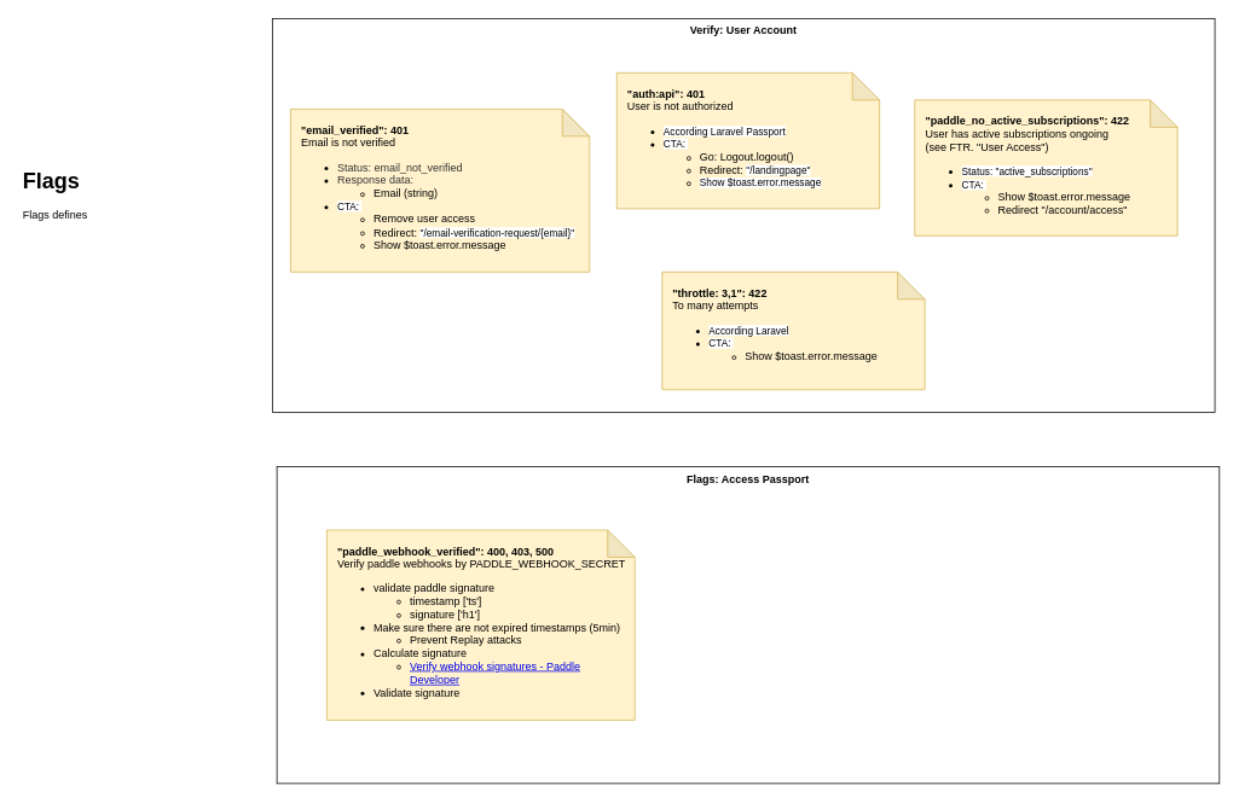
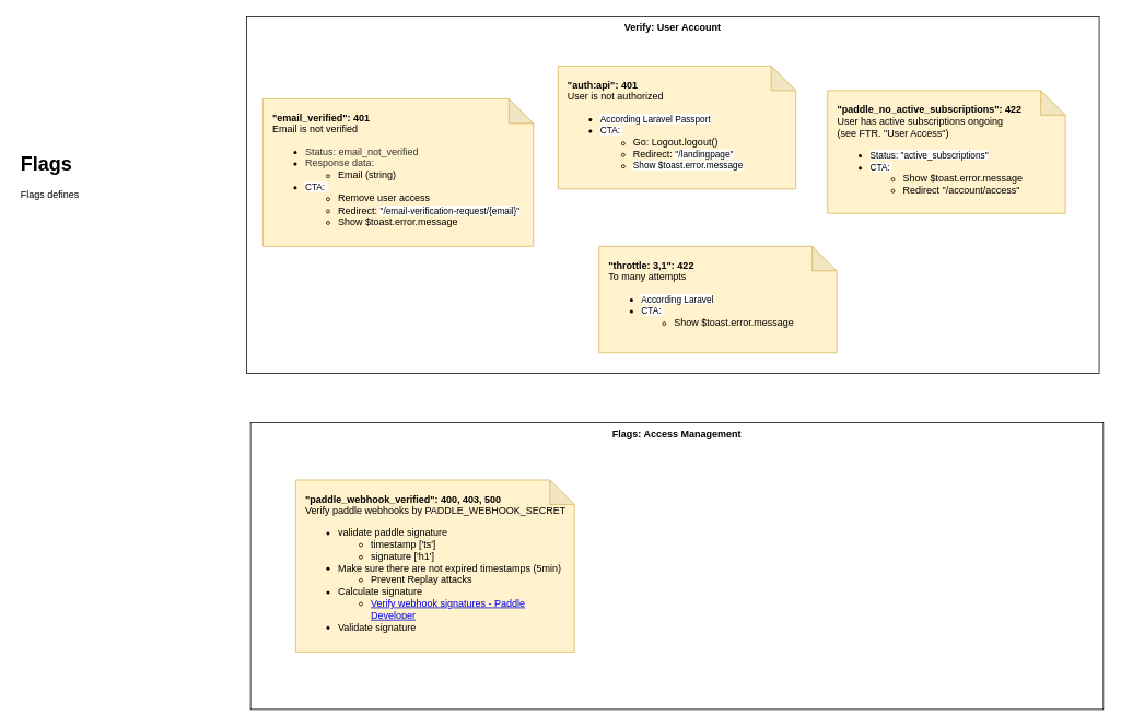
  <mxCell id="0" />
  <mxCell id="1" parent="0" />
  <mxCell id="2" value="Verify: User Account" style="rounded=0;whiteSpace=wrap;html=1;verticalAlign=top;fontStyle=1" parent="1" vertex="1"><mxGeometry x="300" y="20" width="1040" height="435" as="geometry" /></mxCell>
  <mxCell id="3" value="&lt;b&gt;&quot;email_verified&quot;: 401&lt;/b&gt;&lt;br&gt;Email is not verified&lt;br&gt;&lt;ul&gt;&lt;li&gt;&lt;span style=&quot;color: rgb(51, 51, 51);&quot;&gt;Status: email_not_verified&lt;/span&gt;&lt;/li&gt;&lt;li&gt;&lt;span style=&quot;color: rgb(51, 51, 51);&quot;&gt;Response data:&amp;nbsp;&lt;/span&gt;&lt;/li&gt;&lt;ul&gt;&lt;li&gt;Email (string)&lt;/li&gt;&lt;/ul&gt;&lt;li&gt;&lt;span style=&quot;background-color: rgb(255, 255, 255); font-size: 11px;&quot;&gt;CTA:&amp;nbsp;&lt;/span&gt;&lt;br&gt;&lt;/li&gt;&lt;ul&gt;&lt;li&gt;Remove user access&lt;/li&gt;&lt;li style=&quot;border-color: var(--border-color);&quot;&gt;Redirect:&amp;nbsp;&lt;span style=&quot;border-color: var(--border-color); font-size: 11px; background-color: rgb(255, 255, 255);&quot;&gt;&quot;/email-verification-request/{email}&quot;&lt;/span&gt;&lt;/li&gt;&lt;li style=&quot;border-color: var(--border-color);&quot;&gt;Show $toast.error.message&lt;/li&gt;&lt;/ul&gt;&lt;/ul&gt;" style="shape=note;whiteSpace=wrap;html=1;backgroundOutline=1;darkOpacity=0.05;align=left;verticalAlign=top;spacing=12;fillColor=#fff2cc;strokeColor=#d6b656;" parent="1" vertex="1"><mxGeometry x="320" y="120" width="330" height="180" as="geometry" /></mxCell>
  <mxCell id="4" value="&lt;b&gt;&quot;auth:api&quot;: 401&lt;/b&gt;&lt;br&gt;User is not authorized&lt;br style=&quot;border-color: var(--border-color); color: rgb(51, 51, 51);&quot;&gt;&lt;ul&gt;&lt;li&gt;&lt;span style=&quot;background-color: rgb(255, 255, 255); font-size: 11px;&quot;&gt;According Laravel Passport&lt;/span&gt;&lt;/li&gt;&lt;li&gt;&lt;span style=&quot;background-color: rgb(255, 255, 255); font-size: 11px;&quot;&gt;CTA:&amp;nbsp;&lt;/span&gt;&lt;br&gt;&lt;/li&gt;&lt;ul&gt;&lt;li&gt;Go: Logout.logout()&lt;/li&gt;&lt;li style=&quot;border-color: var(--border-color);&quot;&gt;Redirect:&amp;nbsp;&lt;span style=&quot;border-color: var(--border-color); font-size: 11px; background-color: rgb(255, 255, 255);&quot;&gt;&quot;/landingpage&quot;&lt;/span&gt;&lt;/li&gt;&lt;li style=&quot;border-color: var(--border-color);&quot;&gt;&lt;span style=&quot;border-color: var(--border-color); font-size: 11px; background-color: rgb(255, 255, 255);&quot;&gt;Show $toast.error.message&lt;/span&gt;&lt;/li&gt;&lt;/ul&gt;&lt;/ul&gt;" style="shape=note;whiteSpace=wrap;html=1;backgroundOutline=1;darkOpacity=0.05;align=left;verticalAlign=top;spacing=12;fillColor=#fff2cc;strokeColor=#d6b656;" parent="1" vertex="1"><mxGeometry x="680" y="80" width="290" height="150" as="geometry" /></mxCell>
  <mxCell id="5" value="&lt;b&gt;&quot;throttle: 3,1&quot;: 422&lt;br&gt;&lt;/b&gt;To many attempts&lt;br style=&quot;border-color: var(--border-color); color: rgb(51, 51, 51);&quot;&gt;&lt;ul&gt;&lt;li&gt;&lt;span style=&quot;background-color: rgb(255, 255, 255); font-size: 11px;&quot;&gt;According Laravel&lt;/span&gt;&lt;/li&gt;&lt;li&gt;&lt;span style=&quot;background-color: rgb(255, 255, 255); font-size: 11px;&quot;&gt;CTA:&amp;nbsp;&lt;/span&gt;&lt;br&gt;&lt;/li&gt;&lt;ul&gt;&lt;li style=&quot;border-color: var(--border-color);&quot;&gt;Show $toast.error.message&lt;/li&gt;&lt;/ul&gt;&lt;/ul&gt;" style="shape=note;whiteSpace=wrap;html=1;backgroundOutline=1;darkOpacity=0.05;align=left;verticalAlign=top;spacing=12;fillColor=#fff2cc;strokeColor=#d6b656;" parent="1" vertex="1"><mxGeometry x="730" y="300" width="290" height="130" as="geometry" /></mxCell>
  <mxCell id="6" value="&lt;b&gt;&quot;paddle_no_active_subscriptions&quot;: 422&lt;/b&gt;&lt;br&gt;User has active subscriptions ongoing &lt;br&gt;(see FTR. &quot;User Access&quot;)&lt;br&gt;&lt;ul&gt;&lt;li&gt;&lt;span style=&quot;background-color: rgb(255, 255, 255); font-size: 11px;&quot;&gt;Status: &quot;active_subscriptions&quot;&lt;/span&gt;&lt;/li&gt;&lt;li&gt;&lt;span style=&quot;background-color: rgb(255, 255, 255); font-size: 11px;&quot;&gt;CTA:&amp;nbsp;&lt;/span&gt;&lt;br&gt;&lt;/li&gt;&lt;ul&gt;&lt;li style=&quot;border-color: var(--border-color);&quot;&gt;Show $toast.error.message&lt;/li&gt;&lt;li style=&quot;border-color: var(--border-color);&quot;&gt;Redirect &quot;/account/access&quot;&lt;/li&gt;&lt;/ul&gt;&lt;/ul&gt;" style="shape=note;whiteSpace=wrap;html=1;backgroundOutline=1;darkOpacity=0.05;align=left;verticalAlign=top;spacing=12;fillColor=#fff2cc;strokeColor=#d6b656;" parent="1" vertex="1"><mxGeometry x="1008.75" y="110" width="290" height="150" as="geometry" /></mxCell>
- <mxCell id="7" value="Flags: Access Passport" style="rounded=0;whiteSpace=wrap;html=1;verticalAlign=top;fontStyle=1" parent="1" vertex="1"><mxGeometry x="305" y="515" width="1040" height="350" as="geometry" /></mxCell>
+ <mxCell id="7" value="Flags: Access Management" style="rounded=0;whiteSpace=wrap;html=1;verticalAlign=top;fontStyle=1" parent="1" vertex="1"><mxGeometry x="305" y="515" width="1040" height="350" as="geometry" /></mxCell>
  <mxCell id="8" value="&lt;b&gt;&quot;paddle_webhook_verified&quot;: 400, 403, 500&lt;/b&gt;&lt;br&gt;Verify paddle webhooks by&amp;nbsp;PADDLE_WEBHOOK_SECRET&lt;br&gt;&lt;ul&gt;&lt;li&gt;validate paddle signature&lt;/li&gt;&lt;ul&gt;&lt;li&gt;timestamp ['ts']&lt;/li&gt;&lt;li&gt;signature ['h1']&lt;/li&gt;&lt;/ul&gt;&lt;li&gt;Make sure there are not expired timestamps (5min)&lt;/li&gt;&lt;ul&gt;&lt;li&gt;Prevent Replay attacks&lt;/li&gt;&lt;/ul&gt;&lt;li&gt;Calculate signature&lt;/li&gt;&lt;ul&gt;&lt;li&gt;&lt;a href=&quot;https://developer.paddle.com/webhooks/signature-verification&quot;&gt;Verify webhook signatures - Paddle Developer&lt;/a&gt;&lt;br&gt;&lt;/li&gt;&lt;/ul&gt;&lt;li&gt;Validate signature&lt;/li&gt;&lt;/ul&gt;" style="shape=note;whiteSpace=wrap;html=1;backgroundOutline=1;darkOpacity=0.05;align=left;verticalAlign=top;spacing=12;fillColor=#fff2cc;strokeColor=#d6b656;" parent="1" vertex="1"><mxGeometry x="360" y="585" width="340" height="210" as="geometry" /></mxCell>
  <mxCell id="9" value="&lt;h1&gt;Flags&lt;/h1&gt;&lt;p&gt;Flags defines&amp;nbsp;&lt;/p&gt;" style="text;html=1;strokeColor=none;fillColor=none;spacing=5;spacingTop=-20;whiteSpace=wrap;overflow=hidden;rounded=0;" parent="1" vertex="1"><mxGeometry x="20" y="180" width="190" height="120" as="geometry" /></mxCell>
